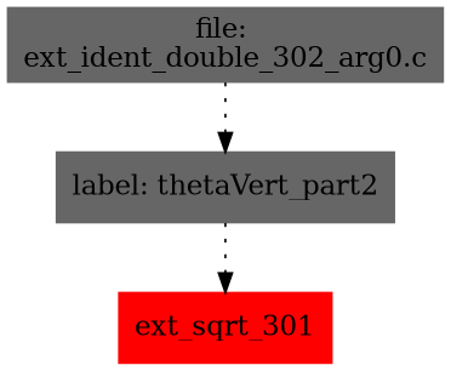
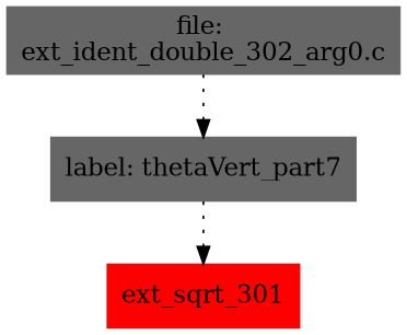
  digraph {
    node [color=gray40 shape=box style=filled]
    edge [style=dotted]
    n1 [label="file: \next_ident_double_302_arg0.c"]
-   n2 [label="label: thetaVert_part2"]
+   n2 [label="label: thetaVert_part7"]
    n3 [color=red label=ext_sqrt_301]
    n1 -> n2
    n2 -> n3
  }
